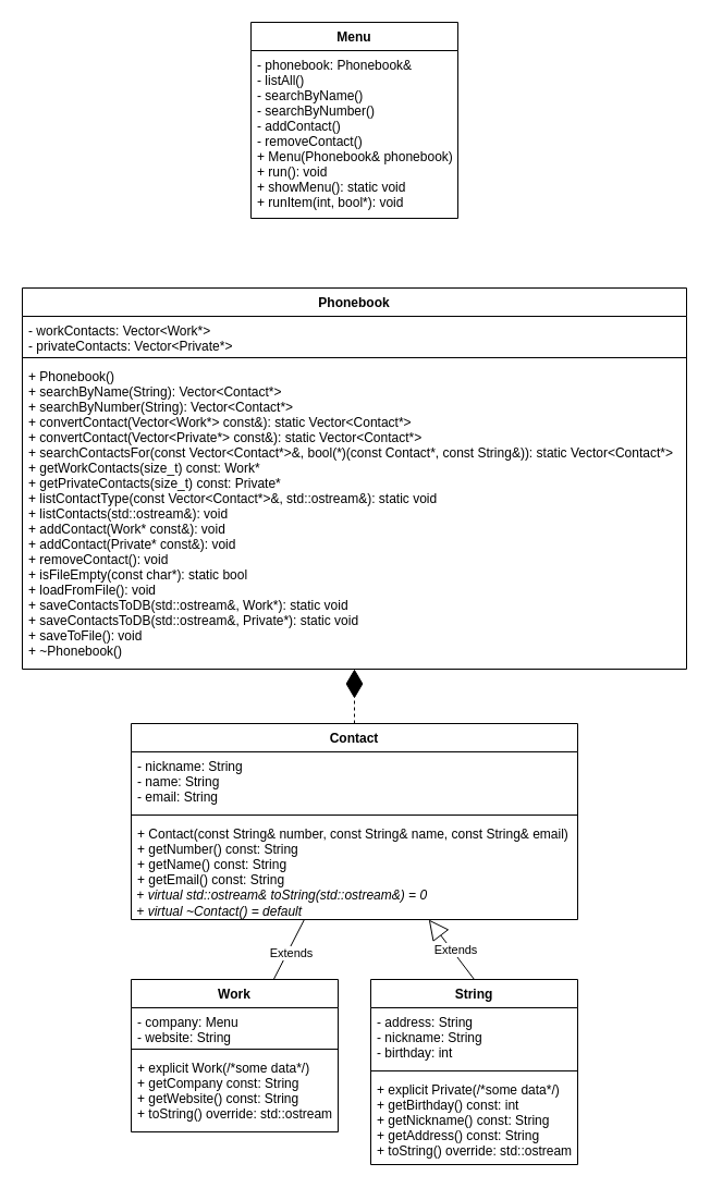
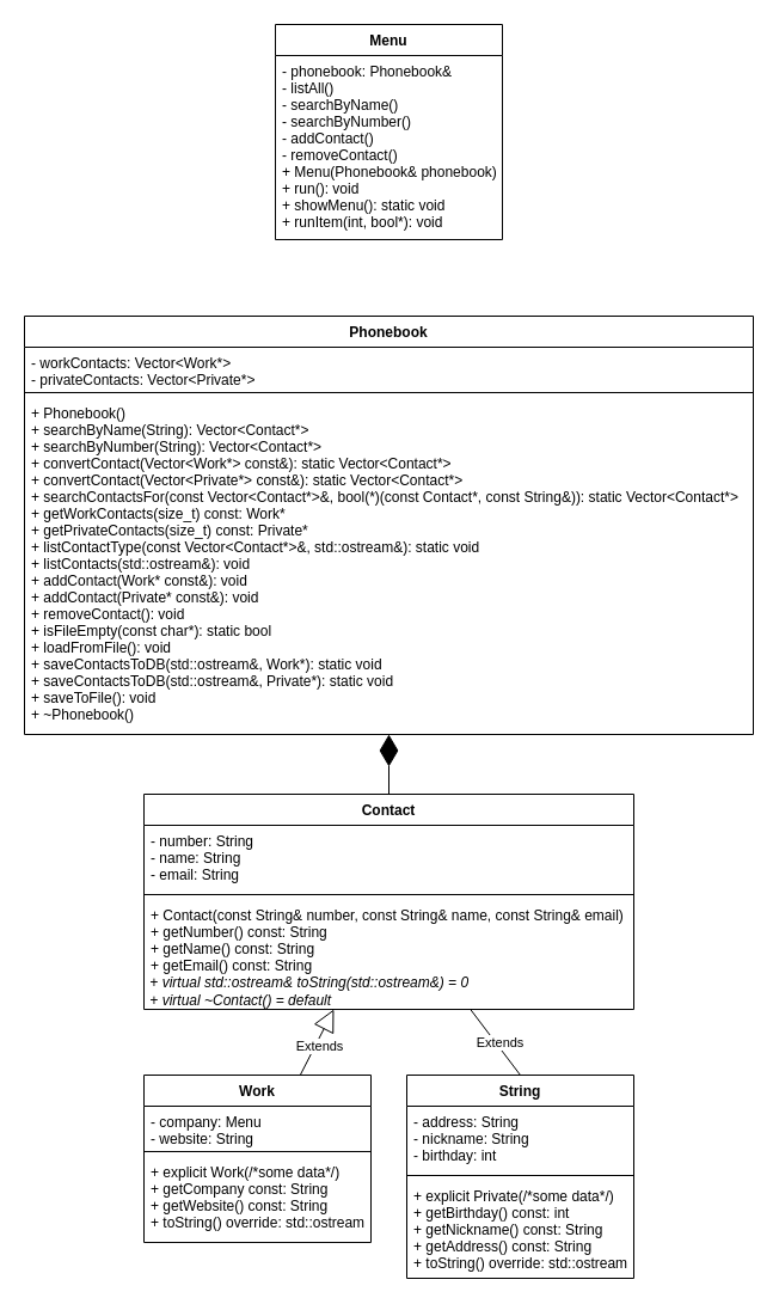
  <mxCell id="0" />
  <mxCell id="1" parent="0" />
- <mxCell id="2" value="" style="endArrow=diamondThin;endFill=1;endSize=24;html=1;exitX=0.5;exitY=0;exitDx=0;exitDy=0;dashed=1;" parent="1" source="9" target="5" edge="1"><mxGeometry width="160" relative="1" as="geometry"><mxPoint x="230" y="644" as="sourcePoint" /><mxPoint x="250" y="394" as="targetPoint" /></mxGeometry></mxCell>
- <mxCell id="3" value="Extends" style="endArrow=none;endSize=16;endFill=0;html=1;" parent="1" source="18" target="9" edge="1"><mxGeometry x="-0.062" y="-3" width="160" relative="1" as="geometry"><mxPoint x="160" y="974" as="sourcePoint" /><mxPoint x="227.2" y="894" as="targetPoint" /><mxPoint as="offset" /></mxGeometry></mxCell>
- <mxCell id="4" value="Extends" style="endArrow=block;endSize=16;endFill=0;html=1;exitX=0.5;exitY=0;exitDx=0;exitDy=0;" parent="1" source="14" target="9" edge="1"><mxGeometry x="-0.062" y="-3" width="160" relative="1" as="geometry"><mxPoint x="267.714" y="904" as="sourcePoint" /><mxPoint x="300.001" y="824" as="targetPoint" /><mxPoint as="offset" /></mxGeometry></mxCell>
+ <mxCell id="2" value="" style="endArrow=diamondThin;endFill=1;endSize=24;html=1;exitX=0.5;exitY=0;exitDx=0;exitDy=0;" parent="1" source="9" target="5" edge="1"><mxGeometry width="160" relative="1" as="geometry"><mxPoint x="230" y="644" as="sourcePoint" /><mxPoint x="250" y="394" as="targetPoint" /></mxGeometry></mxCell>
+ <mxCell id="3" value="Extends" style="endArrow=block;endSize=16;endFill=0;html=1;" parent="1" source="18" target="9" edge="1"><mxGeometry x="-0.062" y="-3" width="160" relative="1" as="geometry"><mxPoint x="160" y="974" as="sourcePoint" /><mxPoint x="227.2" y="894" as="targetPoint" /><mxPoint as="offset" /></mxGeometry></mxCell>
+ <mxCell id="4" value="Extends" style="endArrow=none;endSize=16;endFill=0;html=1;exitX=0.5;exitY=0;exitDx=0;exitDy=0;" parent="1" source="14" target="9" edge="1"><mxGeometry x="-0.062" y="-3" width="160" relative="1" as="geometry"><mxPoint x="267.714" y="904" as="sourcePoint" /><mxPoint x="300.001" y="824" as="targetPoint" /><mxPoint as="offset" /></mxGeometry></mxCell>
  <mxCell id="5" value="Phonebook" style="swimlane;fontStyle=1;align=center;verticalAlign=top;childLayout=stackLayout;horizontal=1;startSize=26;horizontalStack=0;resizeParent=1;resizeParentMax=0;resizeLast=0;collapsible=1;marginBottom=0;" parent="1" vertex="1"><mxGeometry x="20" y="264" width="610" height="350" as="geometry" /></mxCell>
  <mxCell id="6" value="- workContacts: Vector&lt;Work*&gt;&#10;- privateContacts: Vector&lt;Private*&gt;" style="text;strokeColor=none;fillColor=none;align=left;verticalAlign=top;spacingLeft=4;spacingRight=4;overflow=hidden;rotatable=0;points=[[0,0.5],[1,0.5]];portConstraint=eastwest;" parent="5" vertex="1"><mxGeometry y="26" width="610" height="34" as="geometry" /></mxCell>
  <mxCell id="7" value="" style="line;strokeWidth=1;fillColor=none;align=left;verticalAlign=middle;spacingTop=-1;spacingLeft=3;spacingRight=3;rotatable=0;labelPosition=right;points=[];portConstraint=eastwest;" parent="5" vertex="1"><mxGeometry y="60" width="610" height="8" as="geometry" /></mxCell>
  <mxCell id="8" value="+ Phonebook()&#10;+ searchByName(String): Vector&lt;Contact*&gt;&#10;+ searchByNumber(String): Vector&lt;Contact*&gt;&#10;+ convertContact(Vector&lt;Work*&gt; const&amp;): static Vector&lt;Contact*&gt;&#10;+ convertContact(Vector&lt;Private*&gt; const&amp;): static Vector&lt;Contact*&gt;&#10;+ searchContactsFor(const Vector&lt;Contact*&gt;&amp;, bool(*)(const Contact*, const String&amp;)): static Vector&lt;Contact*&gt;&#10;+ getWorkContacts(size_t) const: Work*&#10;+ getPrivateContacts(size_t) const: Private*&#10;+ listContactType(const Vector&lt;Contact*&gt;&amp;, std::ostream&amp;): static void&#10;+ listContacts(std::ostream&amp;): void&#10;+ addContact(Work* const&amp;): void&#10;+ addContact(Private* const&amp;): void&#10;+ removeContact(): void&#10;+ isFileEmpty(const char*): static bool&#10;+ loadFromFile(): void&#10;+ saveContactsToDB(std::ostream&amp;, Work*): static void&#10;+ saveContactsToDB(std::ostream&amp;, Private*): static void&#10;+ saveToFile(): void&#10;+ ~Phonebook()&#10;" style="text;strokeColor=none;fillColor=none;align=left;verticalAlign=top;spacingLeft=4;spacingRight=4;overflow=hidden;rotatable=0;points=[[0,0.5],[1,0.5]];portConstraint=eastwest;" parent="5" vertex="1"><mxGeometry y="68" width="610" height="282" as="geometry" /></mxCell>
  <mxCell id="9" value="Contact" style="swimlane;fontStyle=1;align=center;verticalAlign=top;childLayout=stackLayout;horizontal=1;startSize=26;horizontalStack=0;resizeParent=1;resizeParentMax=0;resizeLast=0;collapsible=1;marginBottom=0;" parent="1" vertex="1"><mxGeometry x="120" y="664" width="410" height="180" as="geometry" /></mxCell>
- <mxCell id="10" value="- nickname: String&#10;- name: String&#10;- email: String" style="text;strokeColor=none;fillColor=none;align=left;verticalAlign=top;spacingLeft=4;spacingRight=4;overflow=hidden;rotatable=0;points=[[0,0.5],[1,0.5]];portConstraint=eastwest;" parent="9" vertex="1"><mxGeometry y="26" width="410" height="54" as="geometry" /></mxCell>
+ <mxCell id="10" value="- number: String&#10;- name: String&#10;- email: String" style="text;strokeColor=none;fillColor=none;align=left;verticalAlign=top;spacingLeft=4;spacingRight=4;overflow=hidden;rotatable=0;points=[[0,0.5],[1,0.5]];portConstraint=eastwest;" parent="9" vertex="1"><mxGeometry y="26" width="410" height="54" as="geometry" /></mxCell>
  <mxCell id="11" value="" style="line;strokeWidth=1;fillColor=none;align=left;verticalAlign=middle;spacingTop=-1;spacingLeft=3;spacingRight=3;rotatable=0;labelPosition=right;points=[];portConstraint=eastwest;" parent="9" vertex="1"><mxGeometry y="80" width="410" height="8" as="geometry" /></mxCell>
  <mxCell id="12" value="+ Contact(const String&amp; number, const String&amp; name, const String&amp; email)&#10;+ getNumber() const: String&#10;+ getName() const: String&#10;+ getEmail() const: String&#10;" style="text;strokeColor=none;fillColor=none;align=left;verticalAlign=top;spacingLeft=4;spacingRight=4;overflow=hidden;rotatable=0;points=[[0,0.5],[1,0.5]];portConstraint=eastwest;" parent="9" vertex="1"><mxGeometry y="88" width="410" height="62" as="geometry" /></mxCell>
  <mxCell id="13" value="&lt;span&gt;&lt;i&gt;&amp;nbsp;+ virtual std::ostream&amp;amp; toString(std::ostream&amp;amp;) = 0&lt;br&gt;&amp;nbsp;+ virtual ~Contact() = default&lt;br&gt;&lt;/i&gt;&lt;/span&gt;" style="text;html=1;strokeColor=none;fillColor=none;align=left;verticalAlign=middle;whiteSpace=wrap;rounded=0;" parent="9" vertex="1"><mxGeometry y="150" width="410" height="30" as="geometry" /></mxCell>
  <mxCell id="14" value="String" style="swimlane;fontStyle=1;align=center;verticalAlign=top;childLayout=stackLayout;horizontal=1;startSize=26;horizontalStack=0;resizeParent=1;resizeParentMax=0;resizeLast=0;collapsible=1;marginBottom=0;" parent="1" vertex="1"><mxGeometry x="340" y="899" width="190" height="170" as="geometry" /></mxCell>
  <mxCell id="15" value="- address: String&#10;- nickname: String&#10;- birthday: int" style="text;strokeColor=none;fillColor=none;align=left;verticalAlign=top;spacingLeft=4;spacingRight=4;overflow=hidden;rotatable=0;points=[[0,0.5],[1,0.5]];portConstraint=eastwest;" parent="14" vertex="1"><mxGeometry y="26" width="190" height="54" as="geometry" /></mxCell>
  <mxCell id="16" value="" style="line;strokeWidth=1;fillColor=none;align=left;verticalAlign=middle;spacingTop=-1;spacingLeft=3;spacingRight=3;rotatable=0;labelPosition=right;points=[];portConstraint=eastwest;" parent="14" vertex="1"><mxGeometry y="80" width="190" height="8" as="geometry" /></mxCell>
  <mxCell id="17" value="+ explicit Private(/*some data*/)&#10;+ getBirthday() const: int&#10;+ getNickname() const: String&#10;+ getAddress() const: String&#10;+ toString() override: std::ostream" style="text;strokeColor=none;fillColor=none;align=left;verticalAlign=top;spacingLeft=4;spacingRight=4;overflow=hidden;rotatable=0;points=[[0,0.5],[1,0.5]];portConstraint=eastwest;" parent="14" vertex="1"><mxGeometry y="88" width="190" height="82" as="geometry" /></mxCell>
  <mxCell id="18" value="Work" style="swimlane;fontStyle=1;align=center;verticalAlign=top;childLayout=stackLayout;horizontal=1;startSize=26;horizontalStack=0;resizeParent=1;resizeParentMax=0;resizeLast=0;collapsible=1;marginBottom=0;" parent="1" vertex="1"><mxGeometry x="120" y="899" width="190" height="140" as="geometry" /></mxCell>
  <mxCell id="19" value="- company: Menu&#10;- website: String" style="text;strokeColor=none;fillColor=none;align=left;verticalAlign=top;spacingLeft=4;spacingRight=4;overflow=hidden;rotatable=0;points=[[0,0.5],[1,0.5]];portConstraint=eastwest;" parent="18" vertex="1"><mxGeometry y="26" width="190" height="34" as="geometry" /></mxCell>
  <mxCell id="20" value="" style="line;strokeWidth=1;fillColor=none;align=left;verticalAlign=middle;spacingTop=-1;spacingLeft=3;spacingRight=3;rotatable=0;labelPosition=right;points=[];portConstraint=eastwest;" parent="18" vertex="1"><mxGeometry y="60" width="190" height="8" as="geometry" /></mxCell>
  <mxCell id="21" value="+ explicit Work(/*some data*/)&#10;+ getCompany const: String&#10;+ getWebsite() const: String&#10;+ toString() override: std::ostream" style="text;strokeColor=none;fillColor=none;align=left;verticalAlign=top;spacingLeft=4;spacingRight=4;overflow=hidden;rotatable=0;points=[[0,0.5],[1,0.5]];portConstraint=eastwest;" parent="18" vertex="1"><mxGeometry y="68" width="190" height="72" as="geometry" /></mxCell>
  <mxCell id="22" value="Menu" style="swimlane;fontStyle=1;align=center;verticalAlign=top;childLayout=stackLayout;horizontal=1;startSize=26;horizontalStack=0;resizeParent=1;resizeParentMax=0;resizeLast=0;collapsible=1;marginBottom=0;" parent="1" vertex="1"><mxGeometry x="230" y="20" width="190" height="180" as="geometry" /></mxCell>
  <mxCell id="23" value="- phonebook: Phonebook&amp;&#10;- listAll()&#10;- searchByName()&#10;- searchByNumber()&#10;- addContact()&#10;- removeContact()&#10;+ Menu(Phonebook&amp; phonebook)&#10;+ run(): void&#10;+ showMenu(): static void&#10;+ runItem(int, bool*): void" style="text;strokeColor=none;fillColor=none;align=left;verticalAlign=top;spacingLeft=4;spacingRight=4;overflow=hidden;rotatable=0;points=[[0,0.5],[1,0.5]];portConstraint=eastwest;" parent="22" vertex="1"><mxGeometry y="26" width="190" height="154" as="geometry" /></mxCell>
